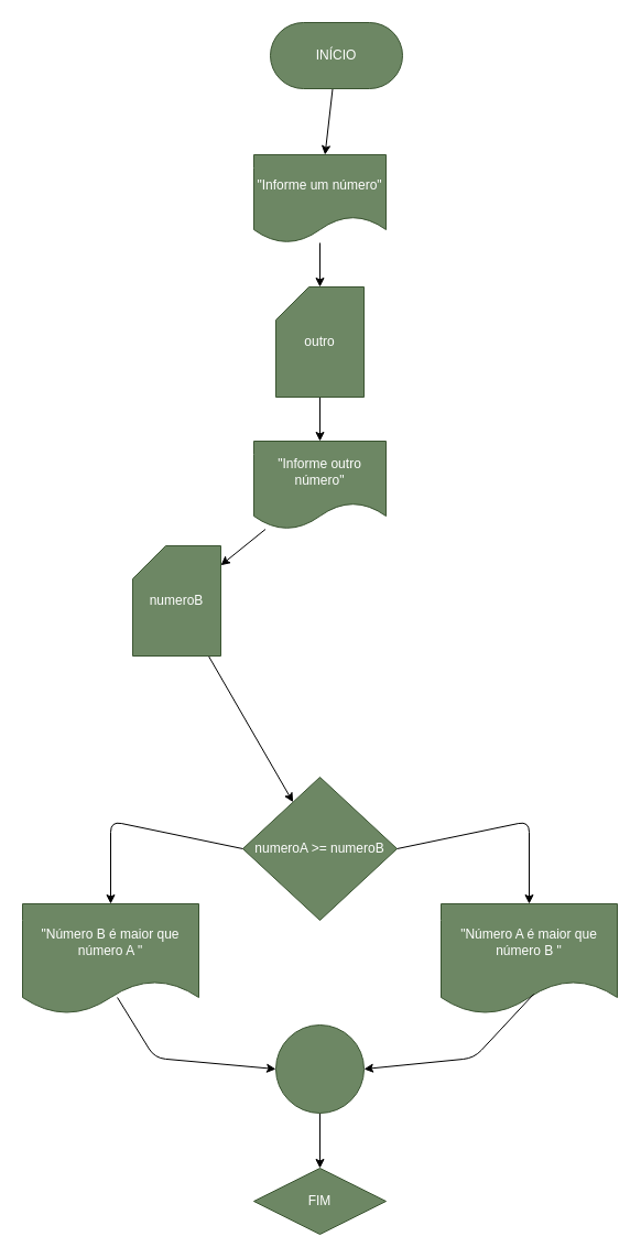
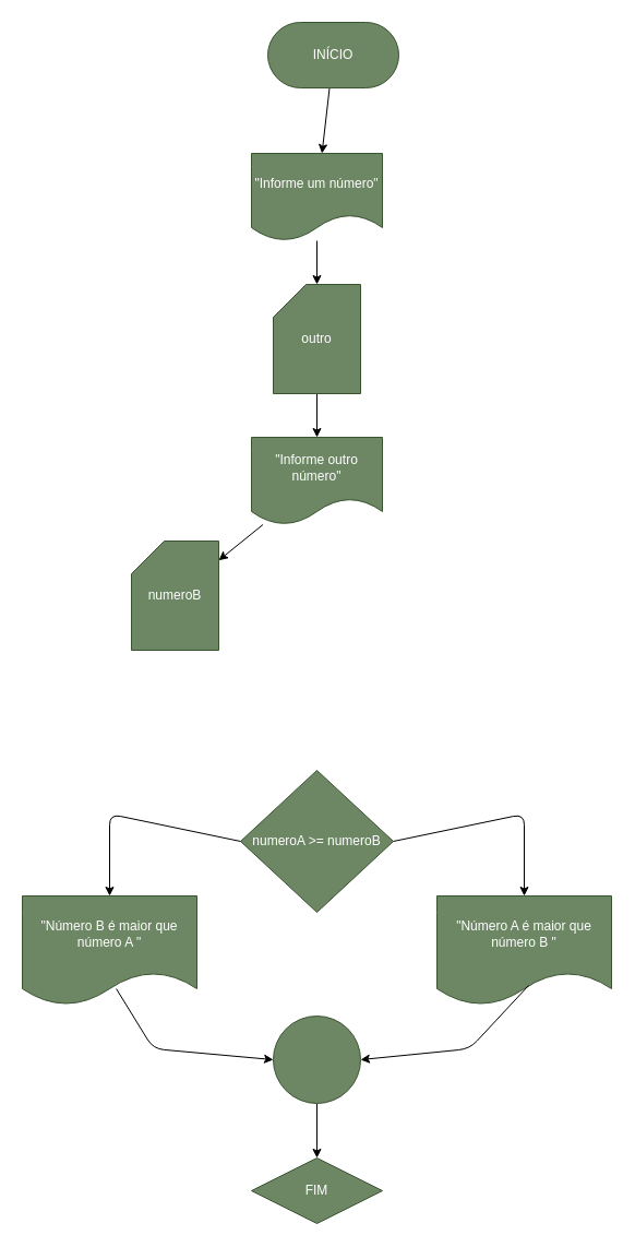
  <mxCell id="0" />
  <mxCell id="1" parent="0" />
  <mxCell id="2" value="" style="edgeStyle=none;html=1;" edge="1" parent="1" source="3" target="5"><mxGeometry relative="1" as="geometry" /></mxCell>
  <mxCell id="3" value="INÍCIO" style="rounded=1;whiteSpace=wrap;html=1;arcSize=50;fillColor=#6d8764;fontColor=#ffffff;strokeColor=#3A5431;" vertex="1" parent="1"><mxGeometry x="245" y="20" width="120" height="60" as="geometry" /></mxCell>
  <mxCell id="4" value="" style="edgeStyle=none;html=1;" edge="1" parent="1" source="5" target="7"><mxGeometry relative="1" as="geometry" /></mxCell>
  <mxCell id="5" value="&quot;Informe um número&quot;" style="shape=document;whiteSpace=wrap;html=1;boundedLbl=1;fillColor=#6d8764;fontColor=#ffffff;strokeColor=#3A5431;" vertex="1" parent="1"><mxGeometry x="230" y="140" width="120" height="80" as="geometry" /></mxCell>
  <mxCell id="6" value="" style="edgeStyle=none;html=1;" edge="1" parent="1" source="7" target="12"><mxGeometry relative="1" as="geometry" /></mxCell>
  <mxCell id="7" value="outro" style="shape=card;whiteSpace=wrap;html=1;fillColor=#6d8764;fontColor=#ffffff;strokeColor=#3A5431;" vertex="1" parent="1"><mxGeometry x="250" y="260" width="80" height="100" as="geometry" /></mxCell>
  <mxCell id="8" value="&quot;Número A é maior que número B &quot;" style="shape=document;whiteSpace=wrap;html=1;boundedLbl=1;fillColor=#6d8764;fontColor=#ffffff;strokeColor=#3A5431;" vertex="1" parent="1"><mxGeometry x="400" y="820" width="160" height="100" as="geometry" /></mxCell>
  <mxCell id="9" value="&quot;Número B é maior que número A &quot;" style="shape=document;whiteSpace=wrap;html=1;boundedLbl=1;fillColor=#6d8764;fontColor=#ffffff;strokeColor=#3A5431;" vertex="1" parent="1"><mxGeometry x="20" y="820" width="160" height="100" as="geometry" /></mxCell>
  <mxCell id="10" value="FIM" style="rhombus;whiteSpace=wrap;html=1;fillColor=#6d8764;arcSize=50;fontColor=#ffffff;strokeColor=#3A5431;" vertex="1" parent="1"><mxGeometry x="230" y="1060" width="120" height="60" as="geometry" /></mxCell>
  <mxCell id="11" value="" style="edgeStyle=none;html=1;" edge="1" parent="1" source="12" target="14"><mxGeometry relative="1" as="geometry" /></mxCell>
  <mxCell id="12" value="&quot;Informe outro número&quot;" style="shape=document;whiteSpace=wrap;html=1;boundedLbl=1;fillColor=#6d8764;fontColor=#ffffff;strokeColor=#3A5431;" vertex="1" parent="1"><mxGeometry x="230" y="400" width="120" height="80" as="geometry" /></mxCell>
- <mxCell id="13" value="" style="edgeStyle=none;html=1;" edge="1" parent="1" source="14" target="15"><mxGeometry relative="1" as="geometry" /></mxCell>
  <mxCell id="14" value="numeroB" style="shape=card;whiteSpace=wrap;html=1;fillColor=#6d8764;fontColor=#ffffff;strokeColor=#3A5431;" vertex="1" parent="1"><mxGeometry x="120" y="495" width="80" height="100" as="geometry" /></mxCell>
  <mxCell id="15" value="numeroA &amp;gt;= numeroB" style="rhombus;whiteSpace=wrap;html=1;fillColor=#6d8764;fontColor=#ffffff;strokeColor=#3A5431;" vertex="1" parent="1"><mxGeometry x="220" y="705" width="140" height="130" as="geometry" /></mxCell>
  <mxCell id="16" value="" style="endArrow=classic;html=1;exitX=0;exitY=0.5;exitDx=0;exitDy=0;entryX=0.5;entryY=0;entryDx=0;entryDy=0;" edge="1" parent="1" source="15" target="9"><mxGeometry width="50" height="50" relative="1" as="geometry"><mxPoint x="260" y="920" as="sourcePoint" /><mxPoint x="310" y="870" as="targetPoint" /><Array as="points"><mxPoint x="100" y="745" /></Array></mxGeometry></mxCell>
  <mxCell id="17" value="" style="endArrow=classic;html=1;entryX=0.5;entryY=0;entryDx=0;entryDy=0;exitX=1;exitY=0.5;exitDx=0;exitDy=0;" edge="1" parent="1" source="15" target="8"><mxGeometry width="50" height="50" relative="1" as="geometry"><mxPoint x="360" y="750" as="sourcePoint" /><mxPoint x="310" y="870" as="targetPoint" /><Array as="points"><mxPoint x="480" y="745" /></Array></mxGeometry></mxCell>
  <mxCell id="18" value="" style="edgeStyle=none;html=1;" edge="1" parent="1" source="19" target="10"><mxGeometry relative="1" as="geometry" /></mxCell>
  <mxCell id="19" value="" style="ellipse;whiteSpace=wrap;html=1;aspect=fixed;fillColor=#6d8764;fontColor=#ffffff;strokeColor=#3A5431;" vertex="1" parent="1"><mxGeometry x="250" y="930" width="80" height="80" as="geometry" /></mxCell>
  <mxCell id="20" value="" style="endArrow=classic;html=1;entryX=0;entryY=0.5;entryDx=0;entryDy=0;exitX=0.538;exitY=0.85;exitDx=0;exitDy=0;exitPerimeter=0;" edge="1" parent="1" source="9" target="19"><mxGeometry width="50" height="50" relative="1" as="geometry"><mxPoint x="260" y="920" as="sourcePoint" /><mxPoint x="310" y="870" as="targetPoint" /><Array as="points"><mxPoint x="140" y="960" /></Array></mxGeometry></mxCell>
  <mxCell id="21" value="" style="endArrow=classic;html=1;entryX=1;entryY=0.5;entryDx=0;entryDy=0;exitX=0.525;exitY=0.82;exitDx=0;exitDy=0;exitPerimeter=0;" edge="1" parent="1" source="8" target="19"><mxGeometry width="50" height="50" relative="1" as="geometry"><mxPoint x="460" y="930" as="sourcePoint" /><mxPoint x="310" y="870" as="targetPoint" /><Array as="points"><mxPoint x="430" y="960" /></Array></mxGeometry></mxCell>
